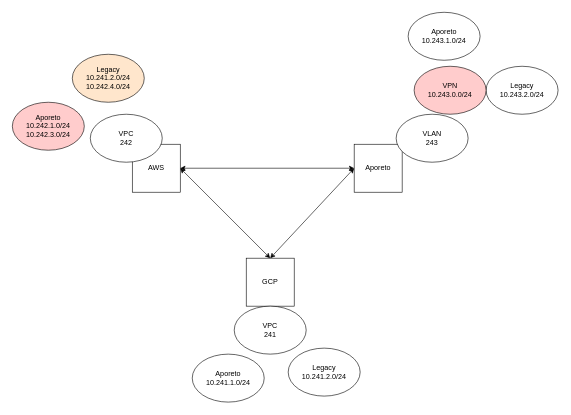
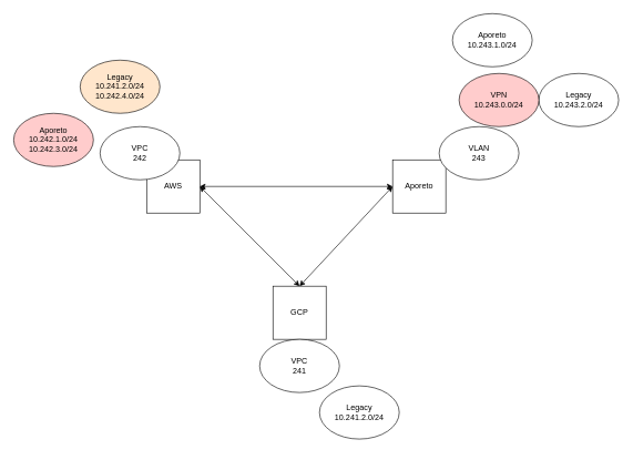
  <mxCell id="0" />
  <mxCell id="1" parent="0" />
  <mxCell id="2" value="AWS" style="whiteSpace=wrap;html=1;aspect=fixed;" vertex="1" parent="1"><mxGeometry x="220" y="240" width="80" height="80" as="geometry" /></mxCell>
  <mxCell id="3" value="Aporeto" style="whiteSpace=wrap;html=1;aspect=fixed;" vertex="1" parent="1"><mxGeometry x="590" y="240" width="80" height="80" as="geometry" /></mxCell>
  <mxCell id="4" value="GCP" style="whiteSpace=wrap;html=1;aspect=fixed;" vertex="1" parent="1"><mxGeometry x="410" y="430" width="80" height="80" as="geometry" /></mxCell>
  <mxCell id="5" value="" style="endArrow=classic;startArrow=classic;html=1;entryX=1;entryY=0.5;entryDx=0;entryDy=0;exitX=0.5;exitY=0;exitDx=0;exitDy=0;" edge="1" parent="1" source="4" target="2"><mxGeometry width="50" height="50" relative="1" as="geometry"><mxPoint x="170" y="610" as="sourcePoint" /><mxPoint x="220" y="560" as="targetPoint" /></mxGeometry></mxCell>
  <mxCell id="6" value="" style="endArrow=classic;startArrow=classic;html=1;entryX=1;entryY=0.5;entryDx=0;entryDy=0;" edge="1" parent="1" source="3" target="2"><mxGeometry width="50" height="50" relative="1" as="geometry"><mxPoint x="650" y="260" as="sourcePoint" /><mxPoint x="450" y="70" as="targetPoint" /></mxGeometry></mxCell>
  <mxCell id="7" value="" style="endArrow=classic;startArrow=classic;html=1;entryX=0.5;entryY=0;entryDx=0;entryDy=0;exitX=0;exitY=0.5;exitDx=0;exitDy=0;" edge="1" parent="1" source="3" target="4"><mxGeometry width="50" height="50" relative="1" as="geometry"><mxPoint x="470" y="480" as="sourcePoint" /><mxPoint x="270" y="290" as="targetPoint" /></mxGeometry></mxCell>
  <mxCell id="8" value="VPC&lt;br&gt;242" style="ellipse;whiteSpace=wrap;html=1;" vertex="1" parent="1"><mxGeometry x="150" y="190" width="120" height="80" as="geometry" /></mxCell>
  <mxCell id="9" value="VPC&lt;br&gt;241" style="ellipse;whiteSpace=wrap;html=1;" vertex="1" parent="1"><mxGeometry x="390" y="510" width="120" height="80" as="geometry" /></mxCell>
  <mxCell id="10" value="VLAN&lt;br&gt;243" style="ellipse;whiteSpace=wrap;html=1;" vertex="1" parent="1"><mxGeometry x="660" y="190" width="120" height="80" as="geometry" /></mxCell>
  <mxCell id="11" value="Aporeto&lt;br&gt;10.243.1.0/24" style="ellipse;whiteSpace=wrap;html=1;" vertex="1" parent="1"><mxGeometry x="680" y="20" width="120" height="80" as="geometry" /></mxCell>
  <mxCell id="12" value="Legacy&lt;br&gt;10.243.2.0/24" style="ellipse;whiteSpace=wrap;html=1;" vertex="1" parent="1"><mxGeometry x="810" y="110" width="120" height="80" as="geometry" /></mxCell>
  <mxCell id="13" value="VPN&lt;br&gt;10.243.0.0/24" style="ellipse;whiteSpace=wrap;html=1;fillColor=#FFCCCC;" vertex="1" parent="1"><mxGeometry x="690" y="110" width="120" height="80" as="geometry" /></mxCell>
  <mxCell id="14" value="Legacy&lt;br&gt;10.241.2.0/24" style="ellipse;whiteSpace=wrap;html=1;" vertex="1" parent="1"><mxGeometry x="480" y="580" width="120" height="80" as="geometry" /></mxCell>
- <mxCell id="15" value="Aporeto&lt;br&gt;10.241.1.0/24" style="ellipse;whiteSpace=wrap;html=1;" vertex="1" parent="1"><mxGeometry x="320" y="590" width="120" height="80" as="geometry" /></mxCell>
  <mxCell id="16" value="Legacy&lt;br&gt;10.241.2.0/24&lt;br&gt;10.242.4.0/24" style="ellipse;whiteSpace=wrap;html=1;fillColor=#ffe6cc;" vertex="1" parent="1"><mxGeometry x="120" y="90" width="120" height="80" as="geometry" /></mxCell>
  <mxCell id="17" value="Aporeto&lt;br&gt;10.242.1.0/24&lt;br&gt;10.242.3.0/24" style="ellipse;whiteSpace=wrap;html=1;fillColor=#FFCCCC;" vertex="1" parent="1"><mxGeometry x="20" y="170" width="120" height="80" as="geometry" /></mxCell>
